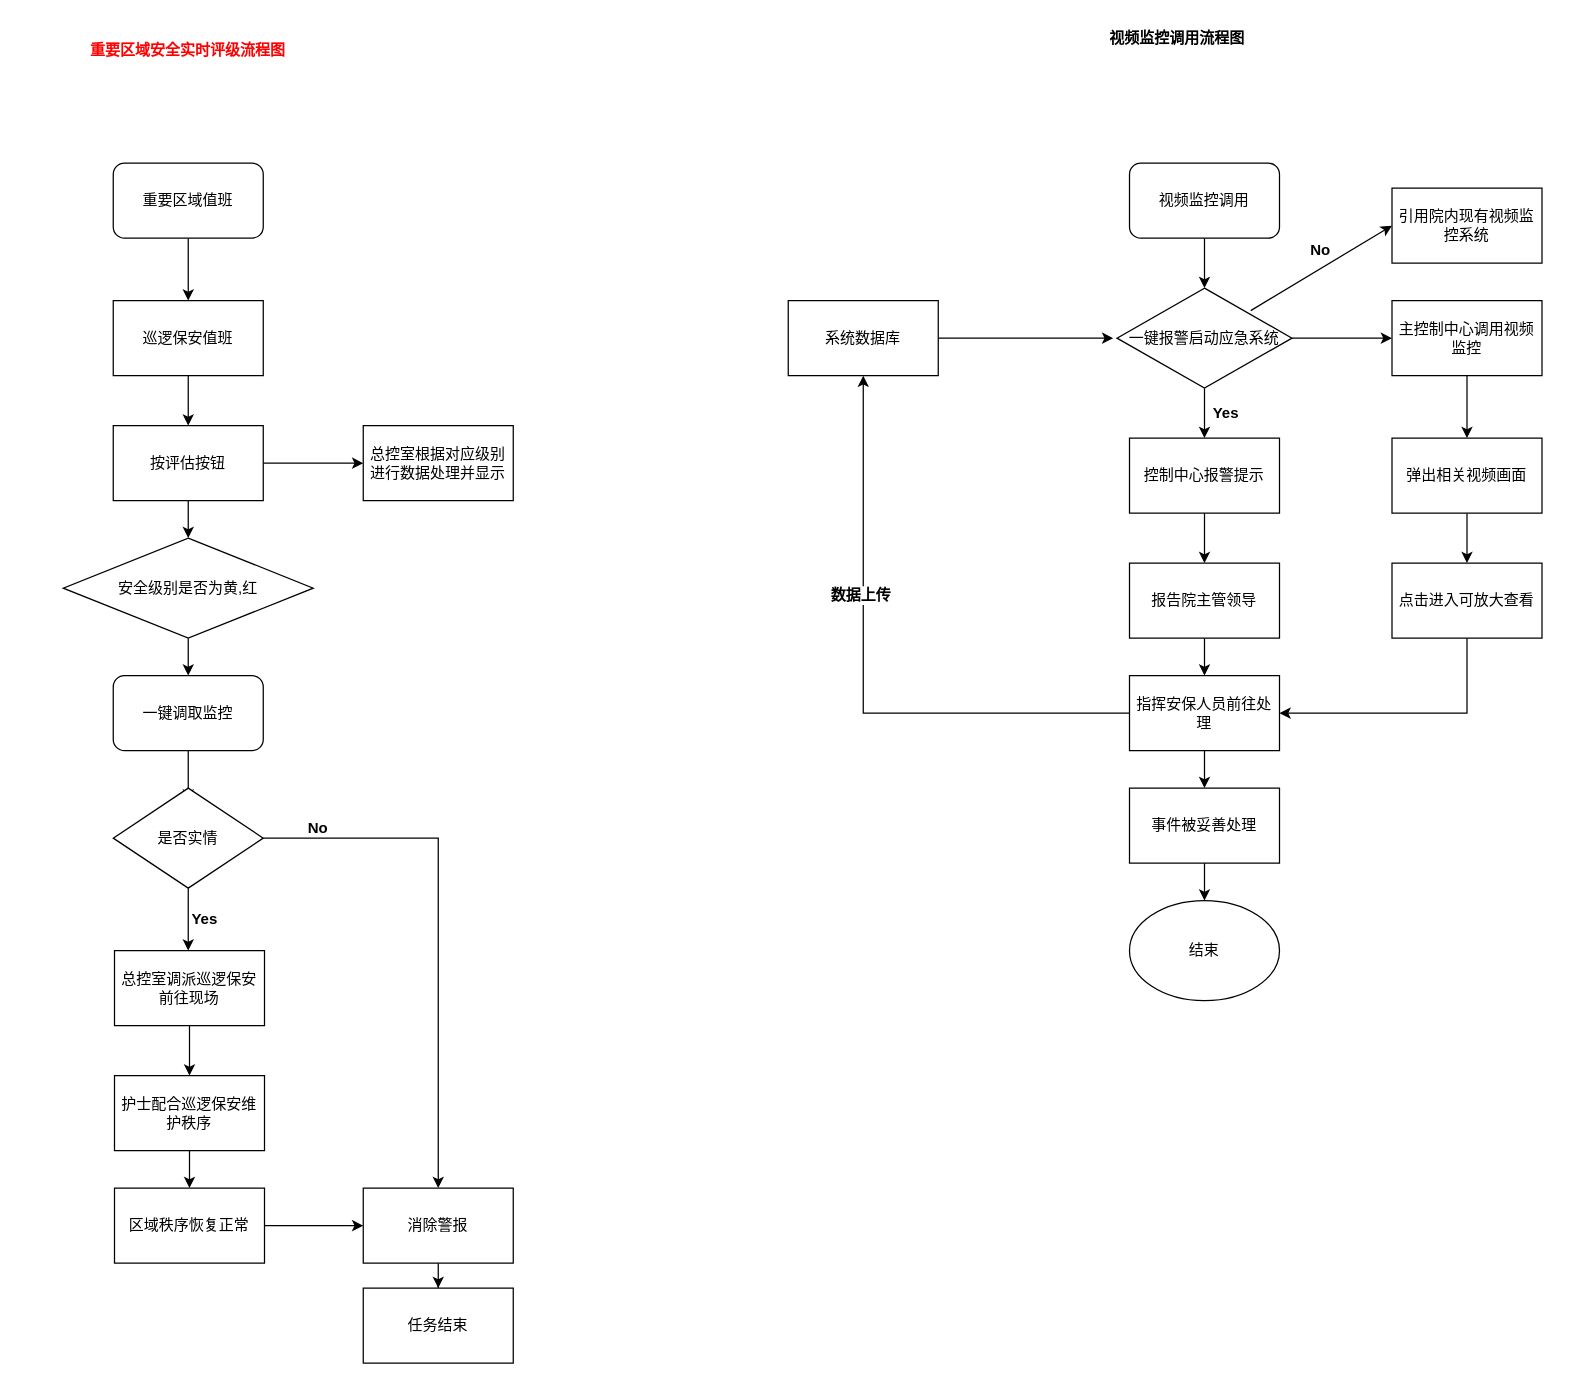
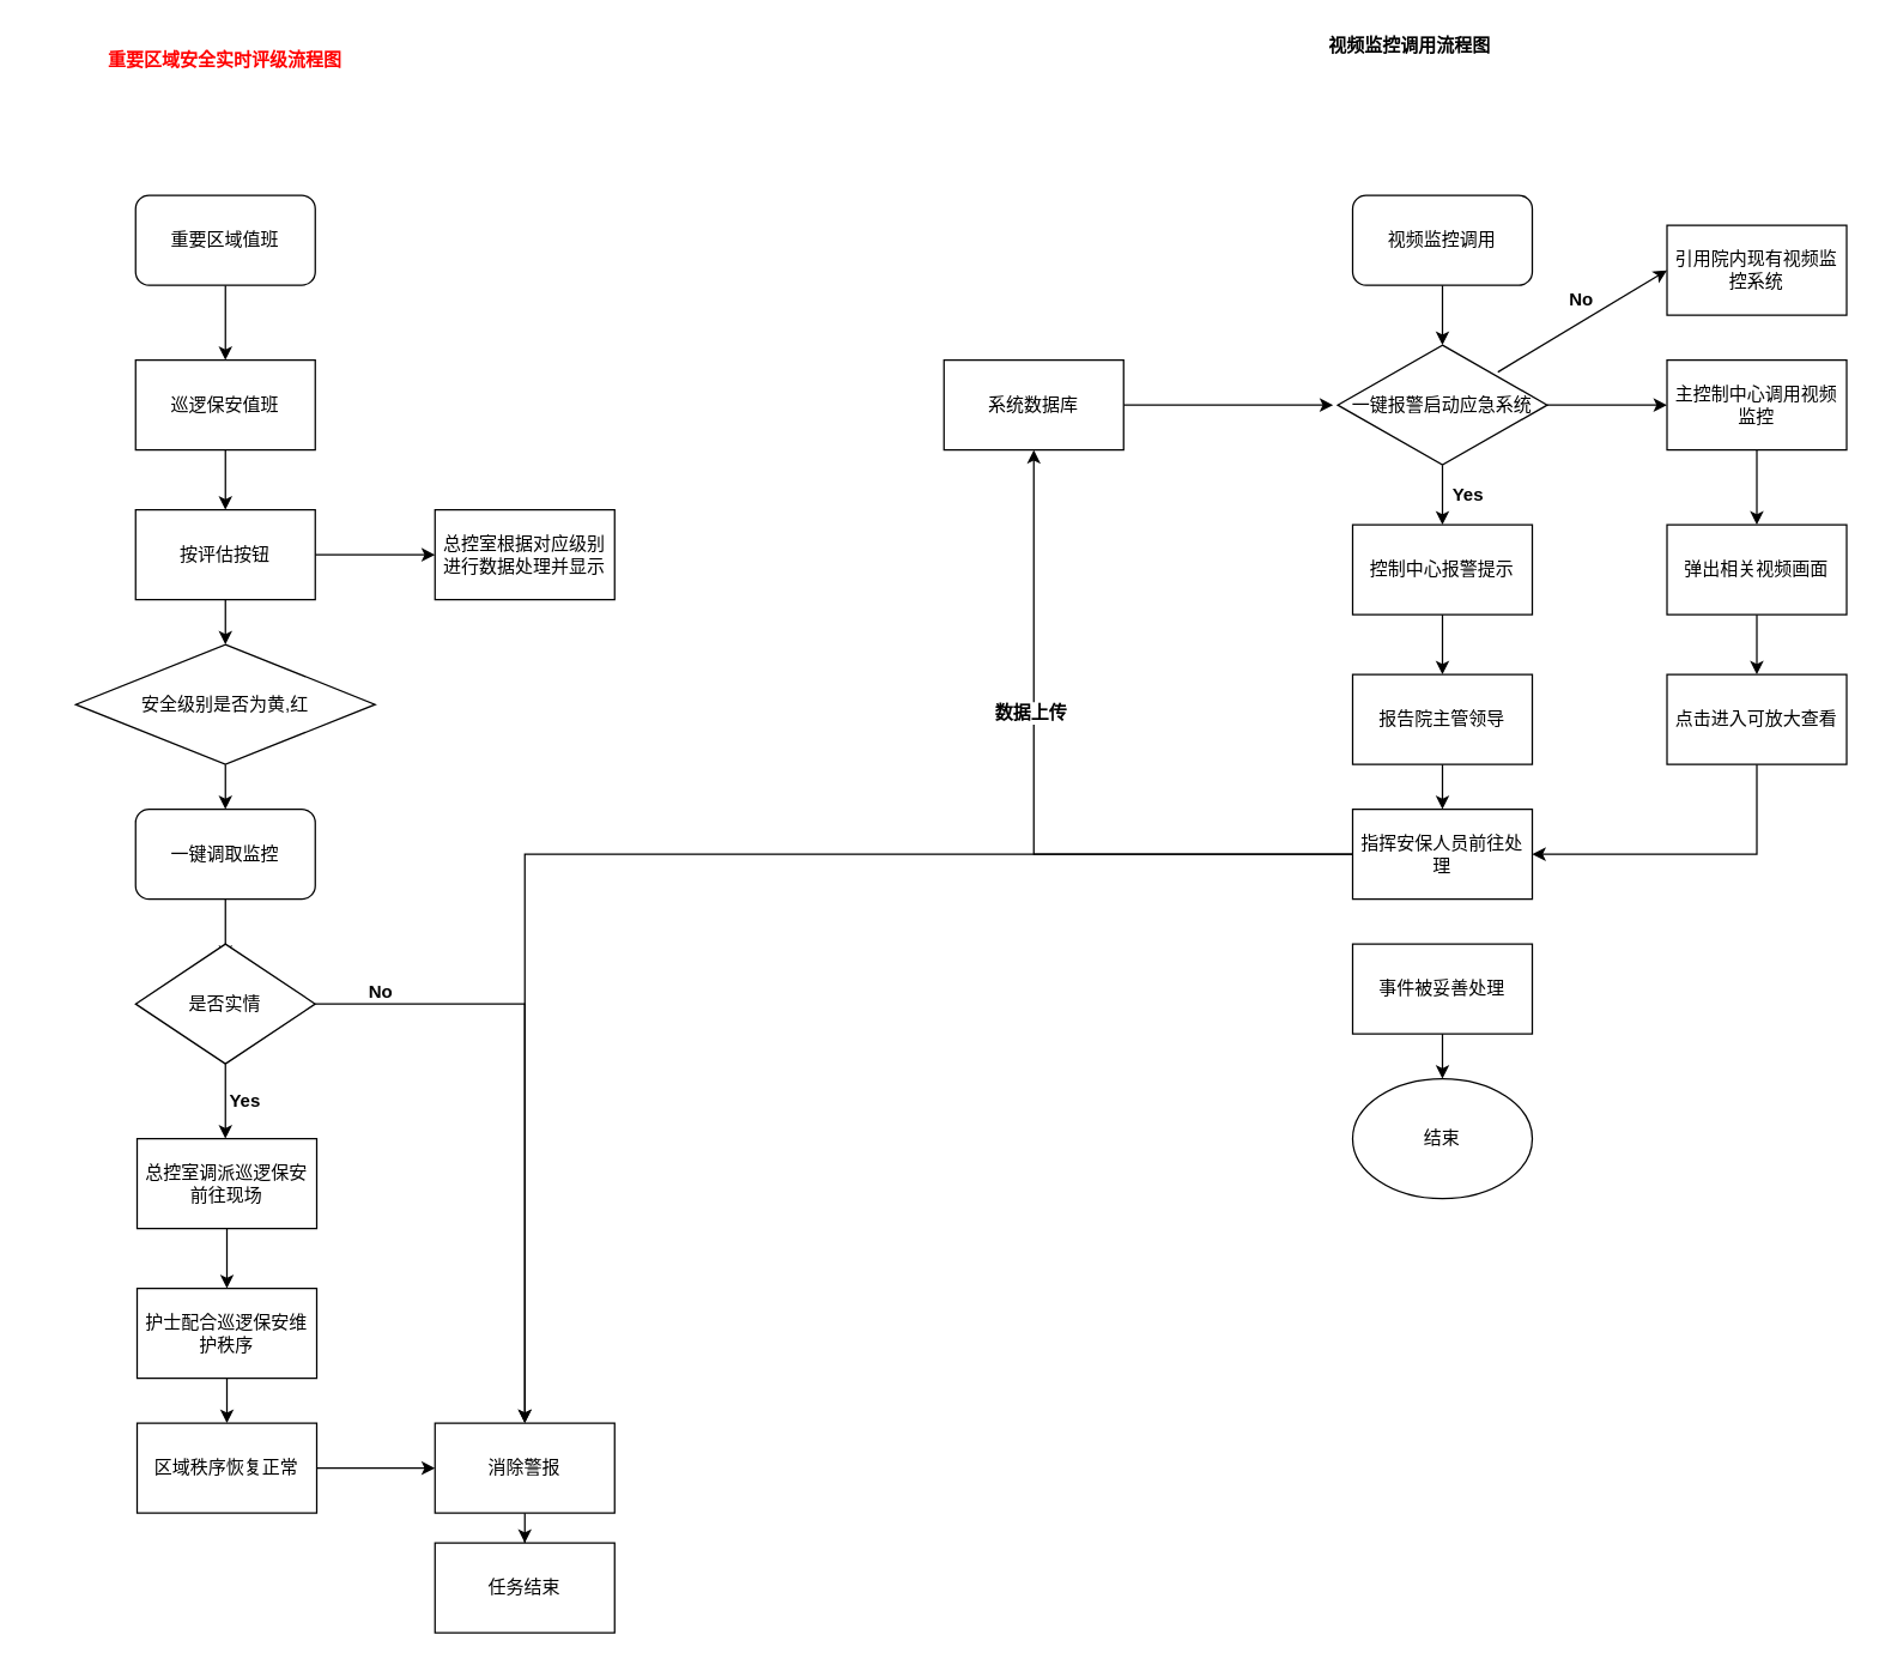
  <mxCell id="0" />
  <mxCell id="1" parent="0" />
  <mxCell id="2" value="视频监控调用流程图&amp;nbsp;" style="text;html=1;strokeColor=none;fillColor=none;align=center;verticalAlign=middle;whiteSpace=wrap;rounded=0;fontStyle=1" parent="1" vertex="1"><mxGeometry x="840" y="20" width="206" height="20" as="geometry" /></mxCell>
  <mxCell id="3" value="" style="edgeStyle=orthogonalEdgeStyle;rounded=0;orthogonalLoop=1;jettySize=auto;html=1;" parent="1" source="4" edge="1"><mxGeometry relative="1" as="geometry"><mxPoint x="963" y="230" as="targetPoint" /></mxGeometry></mxCell>
  <mxCell id="4" value="视频监控调用" style="rounded=1;whiteSpace=wrap;html=1;" parent="1" vertex="1"><mxGeometry x="903" y="130" width="120" height="60" as="geometry" /></mxCell>
  <mxCell id="5" value="" style="edgeStyle=orthogonalEdgeStyle;rounded=0;orthogonalLoop=1;jettySize=auto;html=1;" parent="1" source="7" edge="1"><mxGeometry relative="1" as="geometry"><mxPoint x="1113" y="270" as="targetPoint" /></mxGeometry></mxCell>
  <mxCell id="6" value="" style="edgeStyle=orthogonalEdgeStyle;rounded=0;orthogonalLoop=1;jettySize=auto;html=1;" parent="1" source="7" edge="1"><mxGeometry relative="1" as="geometry"><mxPoint x="963" y="350" as="targetPoint" /></mxGeometry></mxCell>
  <mxCell id="7" value="一键报警启动应急系统" style="rhombus;whiteSpace=wrap;html=1;" parent="1" vertex="1"><mxGeometry x="893" y="230" width="140" height="80" as="geometry" /></mxCell>
  <mxCell id="8" value="" style="edgeStyle=orthogonalEdgeStyle;rounded=0;orthogonalLoop=1;jettySize=auto;html=1;" parent="1" source="9" target="11" edge="1"><mxGeometry relative="1" as="geometry" /></mxCell>
  <mxCell id="9" value="控制中心报警提示" style="rounded=0;whiteSpace=wrap;html=1;" parent="1" vertex="1"><mxGeometry x="903" y="350" width="120" height="60" as="geometry" /></mxCell>
  <mxCell id="10" value="" style="edgeStyle=orthogonalEdgeStyle;rounded=0;orthogonalLoop=1;jettySize=auto;html=1;" parent="1" source="11" target="15" edge="1"><mxGeometry relative="1" as="geometry" /></mxCell>
  <mxCell id="11" value="报告院主管领导" style="rounded=0;whiteSpace=wrap;html=1;" parent="1" vertex="1"><mxGeometry x="903" y="450" width="120" height="60" as="geometry" /></mxCell>
- <mxCell id="12" value="" style="edgeStyle=orthogonalEdgeStyle;rounded=0;orthogonalLoop=1;jettySize=auto;html=1;" parent="1" source="15" target="19" edge="1"><mxGeometry relative="1" as="geometry" /></mxCell>
+ <mxCell id="12" value="" style="edgeStyle=orthogonalEdgeStyle;rounded=0;orthogonalLoop=1;jettySize=auto;html=1;" parent="1" source="15" target="50" edge="1"><mxGeometry relative="1" as="geometry" /></mxCell>
  <mxCell id="13" value="" style="edgeStyle=orthogonalEdgeStyle;rounded=0;orthogonalLoop=1;jettySize=auto;html=1;" parent="1" source="15" target="17" edge="1"><mxGeometry relative="1" as="geometry" /></mxCell>
  <mxCell id="14" value="&lt;b&gt;数据上传&lt;/b&gt;" style="text;html=1;resizable=0;points=[];align=center;verticalAlign=middle;labelBackgroundColor=#ffffff;" parent="13" vertex="1" connectable="0"><mxGeometry x="-0.118" y="-95" relative="1" as="geometry"><mxPoint x="-98" y="-95" as="offset" /></mxGeometry></mxCell>
  <mxCell id="15" value="指挥安保人员前往处理" style="rounded=0;whiteSpace=wrap;html=1;" parent="1" vertex="1"><mxGeometry x="903" y="540" width="120" height="60" as="geometry" /></mxCell>
  <mxCell id="16" value="" style="edgeStyle=orthogonalEdgeStyle;rounded=0;orthogonalLoop=1;jettySize=auto;html=1;" parent="1" source="17" edge="1"><mxGeometry relative="1" as="geometry"><mxPoint x="890" y="270" as="targetPoint" /></mxGeometry></mxCell>
  <mxCell id="17" value="系统数据库" style="rounded=0;whiteSpace=wrap;html=1;" parent="1" vertex="1"><mxGeometry x="630" y="240" width="120" height="60" as="geometry" /></mxCell>
  <mxCell id="18" value="" style="edgeStyle=orthogonalEdgeStyle;rounded=0;orthogonalLoop=1;jettySize=auto;html=1;" parent="1" source="19" edge="1"><mxGeometry relative="1" as="geometry"><mxPoint x="963" y="720" as="targetPoint" /></mxGeometry></mxCell>
  <mxCell id="19" value="事件被妥善处理" style="rounded=0;whiteSpace=wrap;html=1;" parent="1" vertex="1"><mxGeometry x="903" y="630" width="120" height="60" as="geometry" /></mxCell>
  <mxCell id="20" value="&lt;b&gt;Yes&lt;/b&gt;" style="text;html=1;resizable=0;points=[];autosize=1;align=left;verticalAlign=top;spacingTop=-4;" parent="1" vertex="1"><mxGeometry x="968" y="320" width="40" height="20" as="geometry" /></mxCell>
  <mxCell id="21" value="结束" style="ellipse;whiteSpace=wrap;html=1;" parent="1" vertex="1"><mxGeometry x="903" y="720" width="120" height="80" as="geometry" /></mxCell>
  <mxCell id="22" value="" style="edgeStyle=orthogonalEdgeStyle;rounded=0;orthogonalLoop=1;jettySize=auto;html=1;" parent="1" source="23" target="25" edge="1"><mxGeometry relative="1" as="geometry" /></mxCell>
  <mxCell id="23" value="主控制中心调用视频监控" style="rounded=0;whiteSpace=wrap;html=1;" parent="1" vertex="1"><mxGeometry x="1113" y="240" width="120" height="60" as="geometry" /></mxCell>
  <mxCell id="24" value="" style="edgeStyle=orthogonalEdgeStyle;rounded=0;orthogonalLoop=1;jettySize=auto;html=1;" parent="1" source="25" target="27" edge="1"><mxGeometry relative="1" as="geometry" /></mxCell>
  <mxCell id="25" value="弹出相关视频画面" style="rounded=0;whiteSpace=wrap;html=1;" parent="1" vertex="1"><mxGeometry x="1113" y="350" width="120" height="60" as="geometry" /></mxCell>
  <mxCell id="26" value="" style="edgeStyle=orthogonalEdgeStyle;rounded=0;orthogonalLoop=1;jettySize=auto;html=1;entryX=1;entryY=0.5;entryDx=0;entryDy=0;exitX=0.5;exitY=1;exitDx=0;exitDy=0;" parent="1" source="27" target="15" edge="1"><mxGeometry relative="1" as="geometry"><mxPoint x="1173" y="590" as="targetPoint" /></mxGeometry></mxCell>
  <mxCell id="27" value="点击进入可放大查看" style="rounded=0;whiteSpace=wrap;html=1;" parent="1" vertex="1"><mxGeometry x="1113" y="450" width="120" height="60" as="geometry" /></mxCell>
  <mxCell id="28" value="" style="endArrow=classic;html=1;entryX=0;entryY=0.5;entryDx=0;entryDy=0;" parent="1" target="29" edge="1"><mxGeometry width="50" height="50" relative="1" as="geometry"><mxPoint x="1000" y="248" as="sourcePoint" /><mxPoint x="1050" y="198" as="targetPoint" /></mxGeometry></mxCell>
  <mxCell id="29" value="引用院内现有视频监控系统" style="rounded=0;whiteSpace=wrap;html=1;" parent="1" vertex="1"><mxGeometry x="1113" y="150" width="120" height="60" as="geometry" /></mxCell>
  <mxCell id="30" value="&lt;b&gt;No&lt;/b&gt;" style="text;html=1;resizable=0;points=[];autosize=1;align=left;verticalAlign=top;spacingTop=-4;" parent="1" vertex="1"><mxGeometry x="1046" y="190" width="30" height="20" as="geometry" /></mxCell>
  <mxCell id="31" value="&lt;b&gt;&lt;font color=&quot;#ff0000&quot;&gt;重要区域安全实时评级流程图&lt;/font&gt;&lt;/b&gt;" style="text;html=1;strokeColor=none;fillColor=none;align=center;verticalAlign=middle;whiteSpace=wrap;rounded=0;" parent="1" vertex="1"><mxGeometry x="20" y="30" width="260" height="20" as="geometry" /></mxCell>
  <mxCell id="32" value="" style="edgeStyle=orthogonalEdgeStyle;rounded=0;orthogonalLoop=1;jettySize=auto;html=1;" parent="1" source="33" edge="1"><mxGeometry relative="1" as="geometry"><mxPoint x="150" y="240" as="targetPoint" /></mxGeometry></mxCell>
  <mxCell id="33" value="重要区域值班" style="rounded=1;whiteSpace=wrap;html=1;" parent="1" vertex="1"><mxGeometry x="90" y="130" width="120" height="60" as="geometry" /></mxCell>
  <mxCell id="34" value="" style="edgeStyle=orthogonalEdgeStyle;rounded=0;orthogonalLoop=1;jettySize=auto;html=1;" parent="1" source="35" target="38" edge="1"><mxGeometry relative="1" as="geometry" /></mxCell>
  <mxCell id="35" value="巡逻保安值班" style="rounded=0;whiteSpace=wrap;html=1;" parent="1" vertex="1"><mxGeometry x="90" y="240" width="120" height="60" as="geometry" /></mxCell>
  <mxCell id="36" value="" style="edgeStyle=orthogonalEdgeStyle;rounded=0;orthogonalLoop=1;jettySize=auto;html=1;" parent="1" source="38" target="39" edge="1"><mxGeometry relative="1" as="geometry" /></mxCell>
  <mxCell id="37" value="" style="edgeStyle=orthogonalEdgeStyle;rounded=0;orthogonalLoop=1;jettySize=auto;html=1;" parent="1" source="38" edge="1"><mxGeometry relative="1" as="geometry"><mxPoint x="150" y="430" as="targetPoint" /></mxGeometry></mxCell>
  <mxCell id="38" value="按评估按钮" style="rounded=0;whiteSpace=wrap;html=1;" parent="1" vertex="1"><mxGeometry x="90" y="340" width="120" height="60" as="geometry" /></mxCell>
  <mxCell id="39" value="总控室根据对应级别进行数据处理并显示" style="rounded=0;whiteSpace=wrap;html=1;" parent="1" vertex="1"><mxGeometry x="290" y="340" width="120" height="60" as="geometry" /></mxCell>
  <mxCell id="40" value="" style="edgeStyle=orthogonalEdgeStyle;rounded=0;orthogonalLoop=1;jettySize=auto;html=1;" parent="1" source="41" edge="1"><mxGeometry relative="1" as="geometry"><mxPoint x="150" y="540" as="targetPoint" /></mxGeometry></mxCell>
  <mxCell id="41" value="安全级别是否为黄,红" style="rhombus;whiteSpace=wrap;html=1;" parent="1" vertex="1"><mxGeometry x="50" y="430" width="200" height="80" as="geometry" /></mxCell>
  <mxCell id="42" value="" style="edgeStyle=orthogonalEdgeStyle;rounded=0;orthogonalLoop=1;jettySize=auto;html=1;" parent="1" source="43" edge="1"><mxGeometry relative="1" as="geometry"><mxPoint x="150" y="640" as="targetPoint" /></mxGeometry></mxCell>
  <mxCell id="43" value="一键调取监控" style="rounded=1;whiteSpace=wrap;html=1;" parent="1" vertex="1"><mxGeometry x="90" y="540" width="120" height="60" as="geometry" /></mxCell>
  <mxCell id="44" value="" style="edgeStyle=orthogonalEdgeStyle;rounded=0;orthogonalLoop=1;jettySize=auto;html=1;" parent="1" source="46" edge="1"><mxGeometry relative="1" as="geometry"><mxPoint x="150" y="760" as="targetPoint" /></mxGeometry></mxCell>
  <mxCell id="45" value="" style="edgeStyle=orthogonalEdgeStyle;rounded=0;orthogonalLoop=1;jettySize=auto;html=1;entryX=0.5;entryY=0;entryDx=0;entryDy=0;" parent="1" source="46" target="50" edge="1"><mxGeometry relative="1" as="geometry"><mxPoint x="290" y="670" as="targetPoint" /></mxGeometry></mxCell>
  <mxCell id="46" value="是否实情" style="rhombus;whiteSpace=wrap;html=1;" parent="1" vertex="1"><mxGeometry x="90" y="630" width="120" height="80" as="geometry" /></mxCell>
  <mxCell id="47" value="&lt;b&gt;Yes&lt;br&gt;&lt;br&gt;&lt;/b&gt;" style="text;html=1;resizable=0;points=[];autosize=1;align=left;verticalAlign=top;spacingTop=-4;" parent="1" vertex="1"><mxGeometry x="151" y="725" width="40" height="30" as="geometry" /></mxCell>
  <mxCell id="48" value="&lt;b&gt;No&lt;/b&gt;" style="text;html=1;resizable=0;points=[];autosize=1;align=left;verticalAlign=top;spacingTop=-4;" parent="1" vertex="1"><mxGeometry x="244" y="652" width="30" height="20" as="geometry" /></mxCell>
  <mxCell id="49" value="" style="edgeStyle=orthogonalEdgeStyle;rounded=0;orthogonalLoop=1;jettySize=auto;html=1;" parent="1" source="50" target="51" edge="1"><mxGeometry relative="1" as="geometry" /></mxCell>
  <mxCell id="50" value="消除警报" style="rounded=0;whiteSpace=wrap;html=1;" parent="1" vertex="1"><mxGeometry x="290" y="950" width="120" height="60" as="geometry" /></mxCell>
  <mxCell id="51" value="任务结束" style="rounded=0;whiteSpace=wrap;html=1;" parent="1" vertex="1"><mxGeometry x="290" y="1030" width="120" height="60" as="geometry" /></mxCell>
  <mxCell id="52" value="" style="edgeStyle=orthogonalEdgeStyle;rounded=0;orthogonalLoop=1;jettySize=auto;html=1;" parent="1" source="53" target="55" edge="1"><mxGeometry relative="1" as="geometry" /></mxCell>
  <mxCell id="53" value="总控室调派巡逻保安前往现场" style="rounded=0;whiteSpace=wrap;html=1;" parent="1" vertex="1"><mxGeometry x="91" y="760" width="120" height="60" as="geometry" /></mxCell>
  <mxCell id="54" value="" style="edgeStyle=orthogonalEdgeStyle;rounded=0;orthogonalLoop=1;jettySize=auto;html=1;" parent="1" source="55" target="57" edge="1"><mxGeometry relative="1" as="geometry" /></mxCell>
  <mxCell id="55" value="护士配合巡逻保安维护秩序" style="rounded=0;whiteSpace=wrap;html=1;" parent="1" vertex="1"><mxGeometry x="91" y="860" width="120" height="60" as="geometry" /></mxCell>
  <mxCell id="56" value="" style="edgeStyle=orthogonalEdgeStyle;rounded=0;orthogonalLoop=1;jettySize=auto;html=1;" parent="1" source="57" target="50" edge="1"><mxGeometry relative="1" as="geometry" /></mxCell>
  <mxCell id="57" value="区域秩序恢复正常" style="rounded=0;whiteSpace=wrap;html=1;" parent="1" vertex="1"><mxGeometry x="91" y="950" width="120" height="60" as="geometry" /></mxCell>
